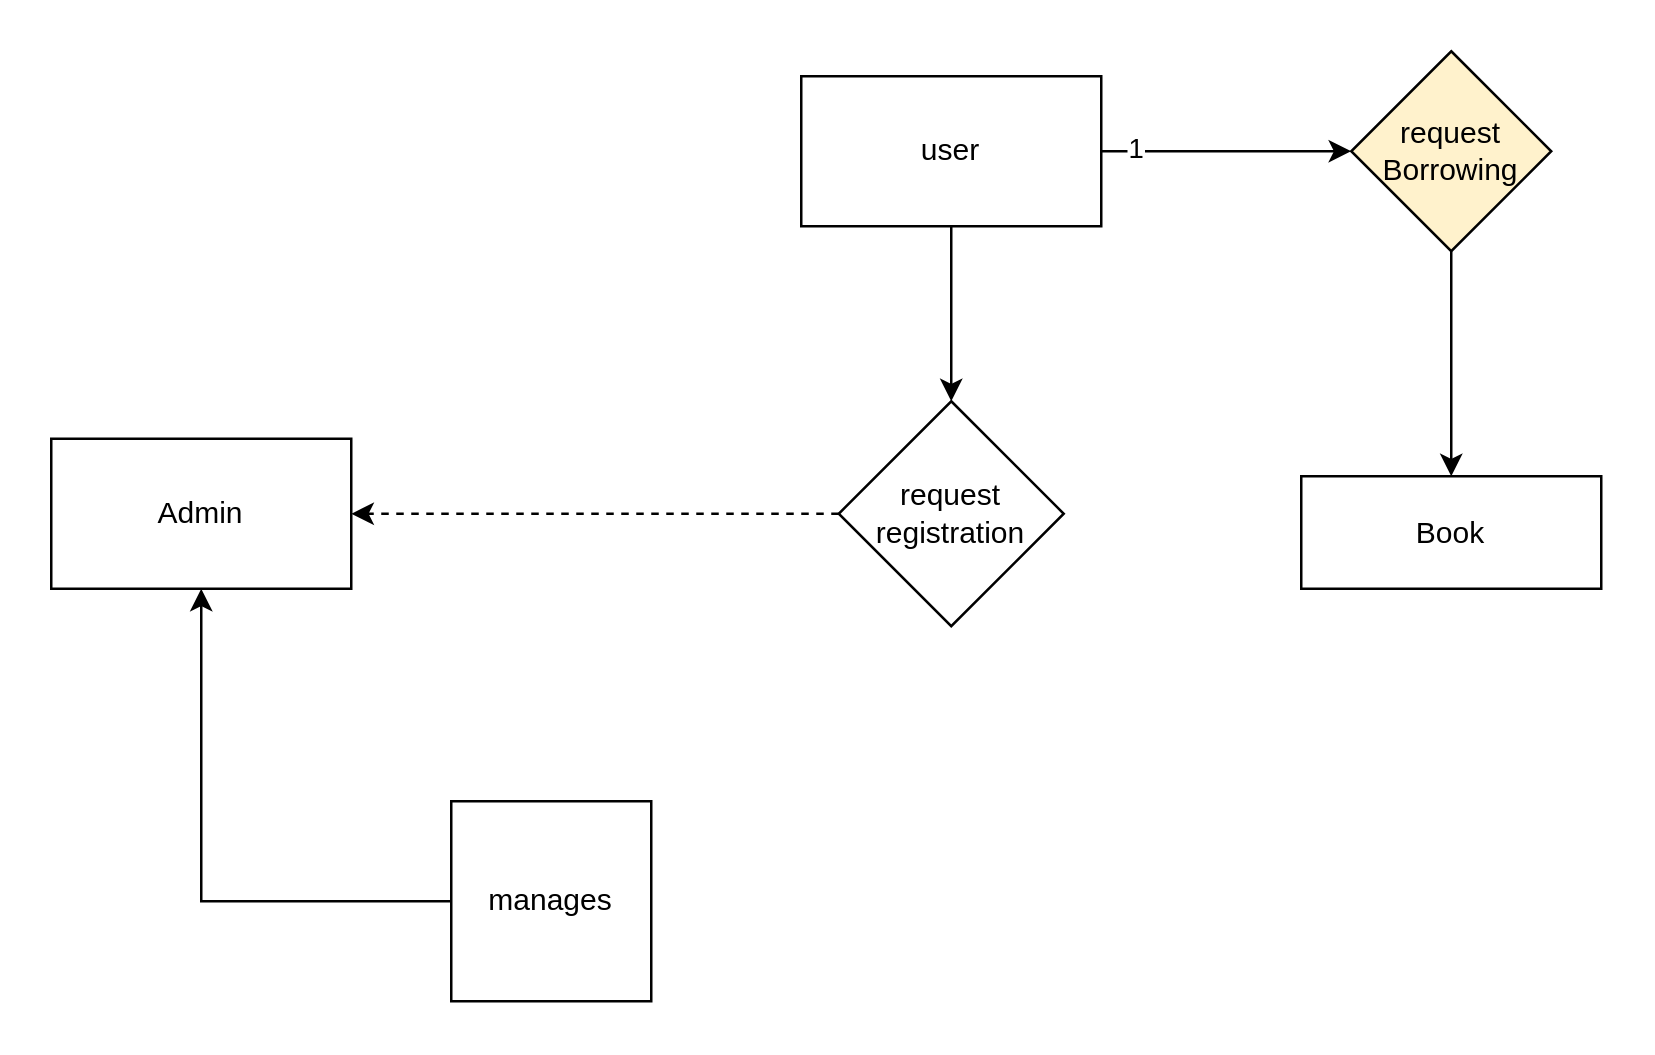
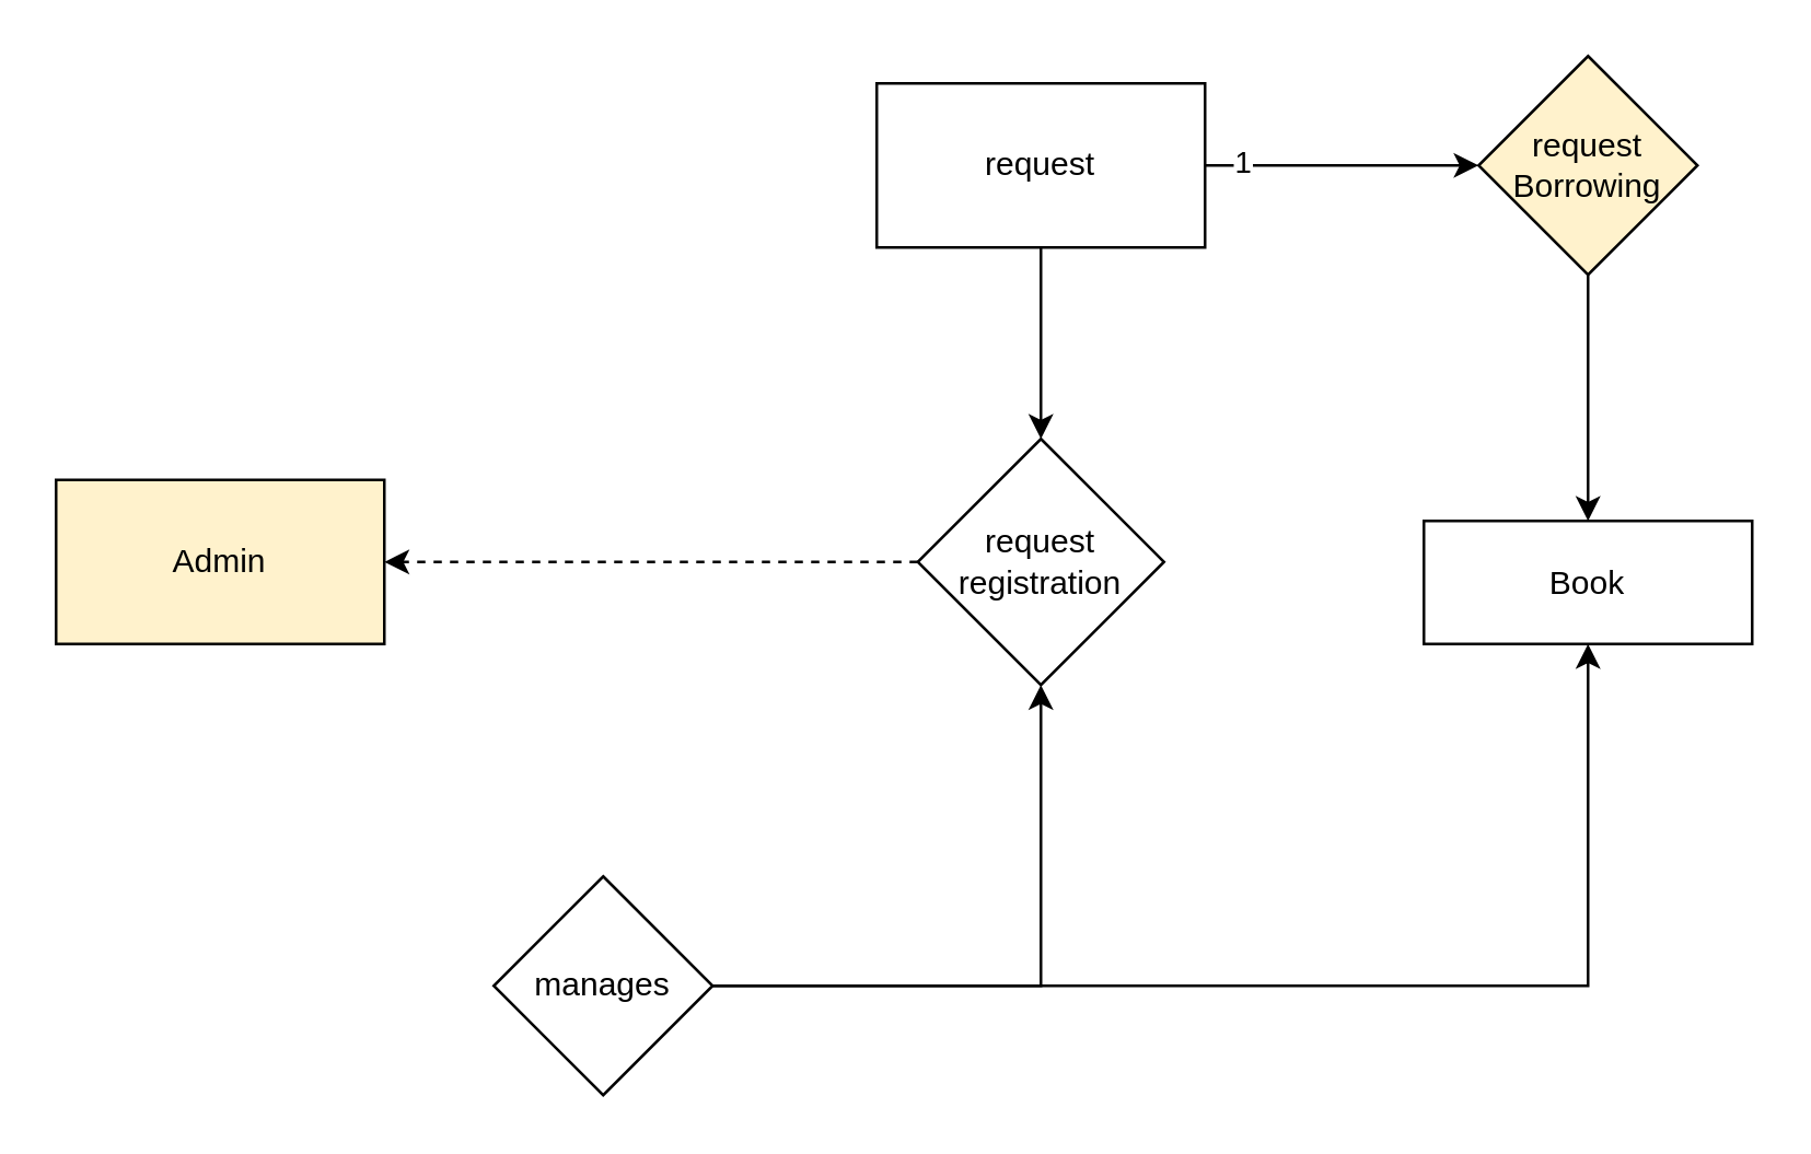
  <mxCell id="0" />
  <mxCell id="1" parent="0" />
  <mxCell id="2" value="" style="edgeStyle=orthogonalEdgeStyle;rounded=0;orthogonalLoop=1;jettySize=auto;html=1;" edge="1" parent="1" source="5" target="7"><mxGeometry relative="1" as="geometry" /></mxCell>
  <mxCell id="3" value="" style="edgeStyle=orthogonalEdgeStyle;rounded=0;orthogonalLoop=1;jettySize=auto;html=1;" edge="1" parent="1" source="5" target="11"><mxGeometry relative="1" as="geometry" /></mxCell>
  <mxCell id="4" value="1" style="edgeLabel;html=1;align=center;verticalAlign=middle;resizable=0;points=[];" vertex="1" connectable="0" parent="3"><mxGeometry x="-0.745" y="2" relative="1" as="geometry"><mxPoint as="offset" /></mxGeometry></mxCell>
- <mxCell id="5" value="user" style="rounded=0;whiteSpace=wrap;html=1;" vertex="1" parent="1"><mxGeometry x="320" y="30" width="120" height="60" as="geometry" /></mxCell>
+ <mxCell id="5" value="request" style="rounded=0;whiteSpace=wrap;html=1;" vertex="1" parent="1"><mxGeometry x="320" y="30" width="120" height="60" as="geometry" /></mxCell>
  <mxCell id="6" value="" style="edgeStyle=orthogonalEdgeStyle;rounded=0;orthogonalLoop=1;jettySize=auto;html=1;dashed=1;" edge="1" parent="1" source="7" target="8"><mxGeometry relative="1" as="geometry" /></mxCell>
  <mxCell id="7" value="request registration" style="rhombus;whiteSpace=wrap;html=1;rounded=0;" vertex="1" parent="1"><mxGeometry x="335" y="160" width="90" height="90" as="geometry" /></mxCell>
- <mxCell id="8" value="Admin" style="whiteSpace=wrap;html=1;rounded=0;" vertex="1" parent="1"><mxGeometry x="20" y="175" width="120" height="60" as="geometry" /></mxCell>
+ <mxCell id="8" value="Admin" style="whiteSpace=wrap;html=1;rounded=0;fillColor=#fff2cc;" vertex="1" parent="1"><mxGeometry x="20" y="175" width="120" height="60" as="geometry" /></mxCell>
  <mxCell id="9" value="Book" style="rounded=0;whiteSpace=wrap;html=1;" vertex="1" parent="1"><mxGeometry x="520" y="190" width="120" height="45" as="geometry" /></mxCell>
  <mxCell id="10" value="" style="edgeStyle=orthogonalEdgeStyle;rounded=0;orthogonalLoop=1;jettySize=auto;html=1;" edge="1" parent="1" source="11" target="9"><mxGeometry relative="1" as="geometry" /></mxCell>
  <mxCell id="11" value="request Borrowing" style="rhombus;whiteSpace=wrap;html=1;rounded=0;fillColor=#fff2cc;" vertex="1" parent="1"><mxGeometry x="540" y="20" width="80" height="80" as="geometry" /></mxCell>
- <mxCell id="12" style="edgeStyle=orthogonalEdgeStyle;rounded=0;orthogonalLoop=1;jettySize=auto;html=1;" edge="1" parent="1" source="14" target="8"><mxGeometry relative="1" as="geometry" /></mxCell>
- <mxCell id="14" value="manages" style="whiteSpace=wrap;html=1;rounded=0;" vertex="1" parent="1"><mxGeometry x="180" y="320" width="80" height="80" as="geometry" /></mxCell>
+ <mxCell id="12" style="edgeStyle=orthogonalEdgeStyle;rounded=0;orthogonalLoop=1;jettySize=auto;html=1;" edge="1" parent="1" source="14" target="7"><mxGeometry relative="1" as="geometry" /></mxCell>
+ <mxCell id="13" style="edgeStyle=orthogonalEdgeStyle;rounded=0;orthogonalLoop=1;jettySize=auto;html=1;" edge="1" parent="1" source="14" target="9"><mxGeometry relative="1" as="geometry" /></mxCell>
+ <mxCell id="14" value="manages" style="rhombus;whiteSpace=wrap;html=1;rounded=0;" vertex="1" parent="1"><mxGeometry x="180" y="320" width="80" height="80" as="geometry" /></mxCell>
